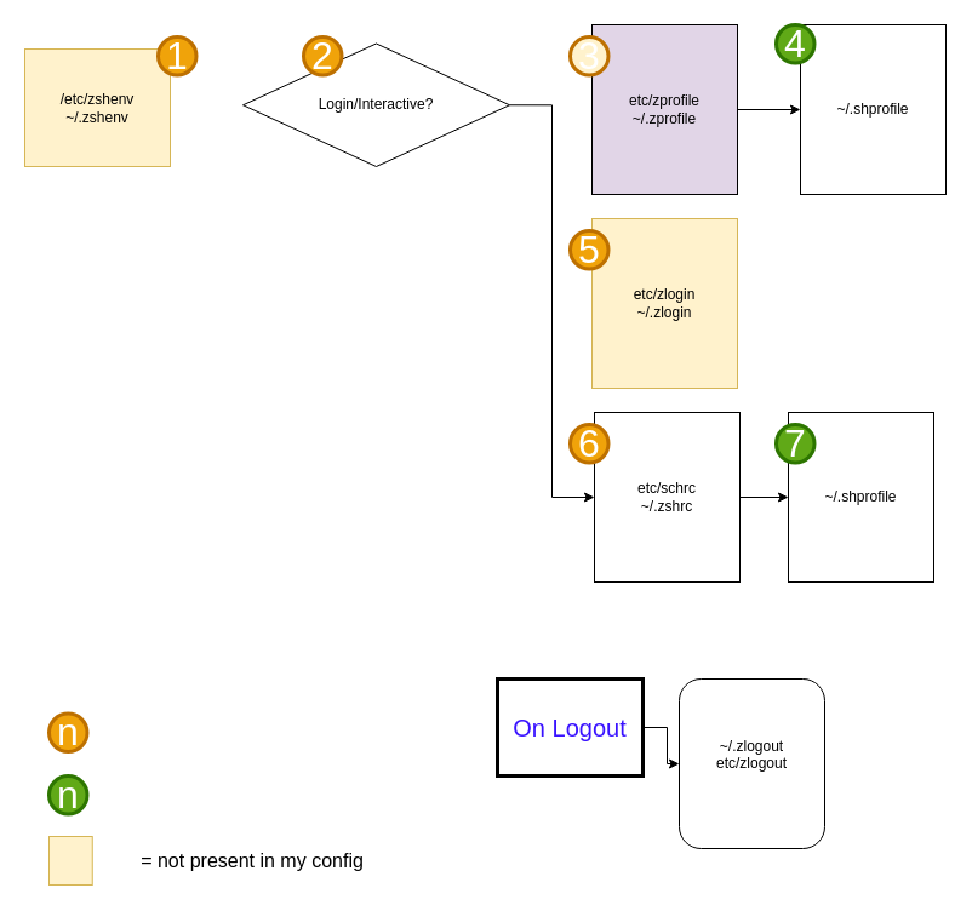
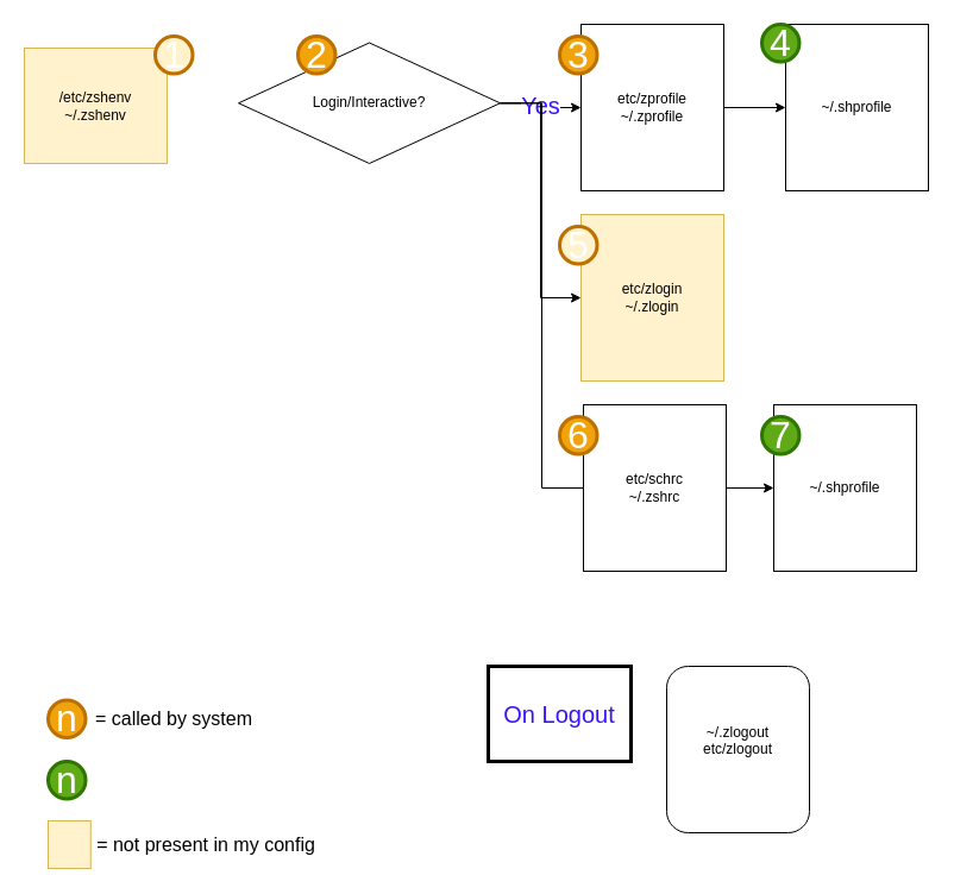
  <mxCell id="0" />
  <mxCell id="1" parent="0" />
  <mxCell id="2" value="/etc/zshenv&lt;br&gt;~/.zshenv" style="rounded=0;whiteSpace=wrap;html=1;fillColor=#fff2cc;strokeColor=#d6b656;" parent="1" vertex="1"><mxGeometry x="20" y="40" width="120" height="97" as="geometry" /></mxCell>
- <mxCell id="3" value="1" style="ellipse;whiteSpace=wrap;html=1;aspect=fixed;fontSize=32;fillColor=#f0a30a;strokeColor=#BD7000;fontColor=#ffffff;strokeWidth=3;" parent="1" vertex="1"><mxGeometry x="130" y="30" width="31.5" height="31.5" as="geometry" /></mxCell>
+ <mxCell id="3" value="1" style="ellipse;whiteSpace=wrap;html=1;aspect=fixed;fontSize=32;fillColor=#fff2cc;strokeColor=#BD7000;fontColor=#ffffff;strokeWidth=3;" parent="1" vertex="1"><mxGeometry x="130" y="30" width="31.5" height="31.5" as="geometry" /></mxCell>
+ <mxCell id="4" value="Yes" style="edgeStyle=orthogonalEdgeStyle;rounded=0;orthogonalLoop=1;jettySize=auto;html=1;fontSize=20;fontColor=#3912FF;" parent="1" source="5" target="7" edge="1"><mxGeometry relative="1" as="geometry" /></mxCell>
  <mxCell id="5" value="Login/Interactive?" style="rhombus;whiteSpace=wrap;html=1;" parent="1" vertex="1"><mxGeometry x="200" y="35.5" width="220" height="101.5" as="geometry" /></mxCell>
  <mxCell id="6" value="" style="edgeStyle=orthogonalEdgeStyle;rounded=0;orthogonalLoop=1;jettySize=auto;html=1;fontSize=16;fontColor=#000000;" parent="1" source="7" target="16" edge="1"><mxGeometry relative="1" as="geometry" /></mxCell>
- <mxCell id="7" value="&lt;div&gt;etc/zprofile&lt;/div&gt;&lt;div&gt;~/.zprofile&lt;/div&gt;" style="rounded=0;whiteSpace=wrap;html=1;fillColor=#e1d5e7;" parent="1" vertex="1"><mxGeometry x="488" y="20" width="120" height="140" as="geometry" /></mxCell>
+ <mxCell id="7" value="&lt;div&gt;etc/zprofile&lt;/div&gt;&lt;div&gt;~/.zprofile&lt;/div&gt;" style="rounded=0;whiteSpace=wrap;html=1;" parent="1" vertex="1"><mxGeometry x="488" y="20" width="120" height="140" as="geometry" /></mxCell>
  <mxCell id="8" value="&lt;div&gt;etc/zlogin&lt;/div&gt;&lt;div&gt;~/.zlogin&lt;/div&gt;" style="rounded=0;whiteSpace=wrap;html=1;fillColor=#fff2cc;strokeColor=#d6b656;" parent="1" vertex="1"><mxGeometry x="488" y="180" width="120" height="140" as="geometry" /></mxCell>
  <mxCell id="9" value="&lt;div&gt;~/.zlogout&lt;br&gt;&lt;/div&gt;&lt;div&gt;etc/zlogout&lt;/div&gt;&lt;div&gt;&lt;br&gt;&lt;/div&gt;" style="whiteSpace=wrap;html=1;rounded=1;" parent="1" vertex="1"><mxGeometry x="560" y="560" width="120" height="140" as="geometry" /></mxCell>
- <mxCell id="10" value="" style="edgeStyle=orthogonalEdgeStyle;rounded=0;orthogonalLoop=1;jettySize=auto;html=1;fontSize=20;fontColor=#3912FF;" parent="1" source="11" target="9" edge="1"><mxGeometry relative="1" as="geometry" /></mxCell>
  <mxCell id="11" value="On Logout" style="whiteSpace=wrap;html=1;strokeWidth=3;fontSize=20;fontColor=#3912FF;rounded=0;" parent="1" vertex="1"><mxGeometry x="410" y="560" width="120" height="80" as="geometry" /></mxCell>
  <mxCell id="12" value="2" style="ellipse;whiteSpace=wrap;html=1;aspect=fixed;fontSize=32;fillColor=#f0a30a;strokeColor=#BD7000;fontColor=#ffffff;strokeWidth=3;" parent="1" vertex="1"><mxGeometry x="250" y="30" width="31.5" height="31.5" as="geometry" /></mxCell>
  <mxCell id="13" value="n" style="ellipse;whiteSpace=wrap;html=1;aspect=fixed;fontSize=32;fillColor=#f0a30a;strokeColor=#BD7000;fontColor=#ffffff;strokeWidth=3;" parent="1" vertex="1"><mxGeometry x="40" y="588.5" width="31.5" height="31.5" as="geometry" /></mxCell>
+ <mxCell id="14" value="= called by system" style="text;html=1;strokeColor=none;fillColor=none;align=center;verticalAlign=middle;whiteSpace=wrap;rounded=0;fontSize=16;fontColor=#000000;" parent="1" vertex="1"><mxGeometry x="75.75" y="594.25" width="140" height="20" as="geometry" /></mxCell>
  <mxCell id="15" value="n" style="ellipse;whiteSpace=wrap;html=1;aspect=fixed;fontSize=32;fillColor=#60a917;strokeColor=#2D7600;fontColor=#ffffff;strokeWidth=3;" parent="1" vertex="1"><mxGeometry x="40" y="640" width="31.5" height="31.5" as="geometry" /></mxCell>
  <mxCell id="16" value="&lt;div&gt;~/.shprofile&lt;/div&gt;" style="rounded=0;whiteSpace=wrap;html=1;" parent="1" vertex="1"><mxGeometry x="660" y="20" width="120" height="140" as="geometry" /></mxCell>
  <mxCell id="17" value="4" style="ellipse;whiteSpace=wrap;html=1;aspect=fixed;fontSize=32;fillColor=#60a917;strokeColor=#2D7600;fontColor=#ffffff;strokeWidth=3;" parent="1" vertex="1"><mxGeometry x="640" y="20" width="31.5" height="31.5" as="geometry" /></mxCell>
- <mxCell id="18" value="3" style="ellipse;whiteSpace=wrap;html=1;aspect=fixed;fontSize=32;fillColor=#fff2cc;strokeColor=#BD7000;fontColor=#ffffff;strokeWidth=3;" parent="1" vertex="1"><mxGeometry x="470" y="30" width="31.5" height="31.5" as="geometry" /></mxCell>
- <mxCell id="19" value="5" style="ellipse;whiteSpace=wrap;html=1;aspect=fixed;fontSize=32;fillColor=#f0a30a;strokeColor=#BD7000;fontColor=#ffffff;strokeWidth=3;" parent="1" vertex="1"><mxGeometry x="470" y="190" width="31.5" height="31.5" as="geometry" /></mxCell>
+ <mxCell id="18" value="3" style="ellipse;whiteSpace=wrap;html=1;aspect=fixed;fontSize=32;fillColor=#f0a30a;strokeColor=#BD7000;fontColor=#ffffff;strokeWidth=3;" parent="1" vertex="1"><mxGeometry x="470" y="30" width="31.5" height="31.5" as="geometry" /></mxCell>
+ <mxCell id="19" value="5" style="ellipse;whiteSpace=wrap;html=1;aspect=fixed;fontSize=32;fillColor=#fff2cc;strokeColor=#BD7000;fontColor=#ffffff;strokeWidth=3;" parent="1" vertex="1"><mxGeometry x="470" y="190" width="31.5" height="31.5" as="geometry" /></mxCell>
+ <mxCell id="20" value="" style="edgeStyle=orthogonalEdgeStyle;rounded=0;orthogonalLoop=1;jettySize=auto;html=1;fontSize=20;fontColor=#3912FF;exitX=1;exitY=0.5;exitDx=0;exitDy=0;entryX=0;entryY=0.5;entryDx=0;entryDy=0;" parent="1" source="5" target="8" edge="1"><mxGeometry relative="1" as="geometry"><mxPoint x="429.458" y="96" as="sourcePoint" /><mxPoint x="498" y="100" as="targetPoint" /></mxGeometry></mxCell>
  <mxCell id="21" value="" style="edgeStyle=orthogonalEdgeStyle;rounded=0;orthogonalLoop=1;jettySize=auto;html=1;fontSize=16;fontColor=#000000;" parent="1" source="22" target="25" edge="1"><mxGeometry relative="1" as="geometry" /></mxCell>
  <mxCell id="22" value="&lt;div&gt;etc/schrc&lt;/div&gt;&lt;div&gt;~/.zshrc&lt;/div&gt;" style="rounded=0;whiteSpace=wrap;html=1;" parent="1" vertex="1"><mxGeometry x="490" y="340" width="120" height="140" as="geometry" /></mxCell>
- <mxCell id="23" value="" style="edgeStyle=orthogonalEdgeStyle;rounded=0;orthogonalLoop=1;jettySize=auto;html=1;fontSize=20;fontColor=#3912FF;exitX=1;exitY=0.5;exitDx=0;exitDy=0;entryX=0;entryY=0.5;entryDx=0;entryDy=0;" parent="1" source="5" target="22" edge="1"><mxGeometry relative="1" as="geometry"><mxPoint x="430" y="96" as="sourcePoint" /><mxPoint x="498" y="260" as="targetPoint" /></mxGeometry></mxCell>
+ <mxCell id="23" value="" style="edgeStyle=orthogonalEdgeStyle;rounded=0;orthogonalLoop=1;jettySize=auto;html=1;fontSize=20;fontColor=#3912FF;exitX=1;exitY=0.5;exitDx=0;exitDy=0;entryX=0;entryY=0.5;entryDx=0;entryDy=0;endArrow=none;" parent="1" source="5" target="22" edge="1"><mxGeometry relative="1" as="geometry"><mxPoint x="430" y="96" as="sourcePoint" /><mxPoint x="498" y="260" as="targetPoint" /></mxGeometry></mxCell>
  <mxCell id="24" value="6" style="ellipse;whiteSpace=wrap;html=1;aspect=fixed;fontSize=32;fillColor=#f0a30a;strokeColor=#BD7000;fontColor=#ffffff;strokeWidth=3;" parent="1" vertex="1"><mxGeometry x="470" y="350" width="31.5" height="31.5" as="geometry" /></mxCell>
  <mxCell id="25" value="&lt;div&gt;~/.shprofile&lt;/div&gt;" style="rounded=0;whiteSpace=wrap;html=1;" parent="1" vertex="1"><mxGeometry x="650" y="340" width="120" height="140" as="geometry" /></mxCell>
  <mxCell id="26" value="7" style="ellipse;whiteSpace=wrap;html=1;aspect=fixed;fontSize=32;fillColor=#60a917;strokeColor=#2D7600;fontColor=#ffffff;strokeWidth=3;" parent="1" vertex="1"><mxGeometry x="640" y="350" width="31.5" height="31.5" as="geometry" /></mxCell>
  <mxCell id="27" value="" style="rounded=0;whiteSpace=wrap;html=1;fillColor=#fff2cc;strokeColor=#d6b656;" parent="1" vertex="1"><mxGeometry x="40" y="690" width="35.75" height="40" as="geometry" /></mxCell>
- <mxCell id="28" value="= not present in my config" style="text;html=1;strokeColor=none;fillColor=none;align=center;verticalAlign=middle;whiteSpace=wrap;rounded=0;fontSize=16;fontColor=#000000;" parent="1" vertex="1"><mxGeometry x="110.75" y="700" width="194.25" height="20" as="geometry" /></mxCell>
+ <mxCell id="28" value="= not present in my config" style="text;html=1;strokeColor=none;fillColor=none;align=center;verticalAlign=middle;whiteSpace=wrap;rounded=0;fontSize=16;fontColor=#000000;" parent="1" vertex="1"><mxGeometry x="75.75" y="700" width="194.25" height="20" as="geometry" /></mxCell>
